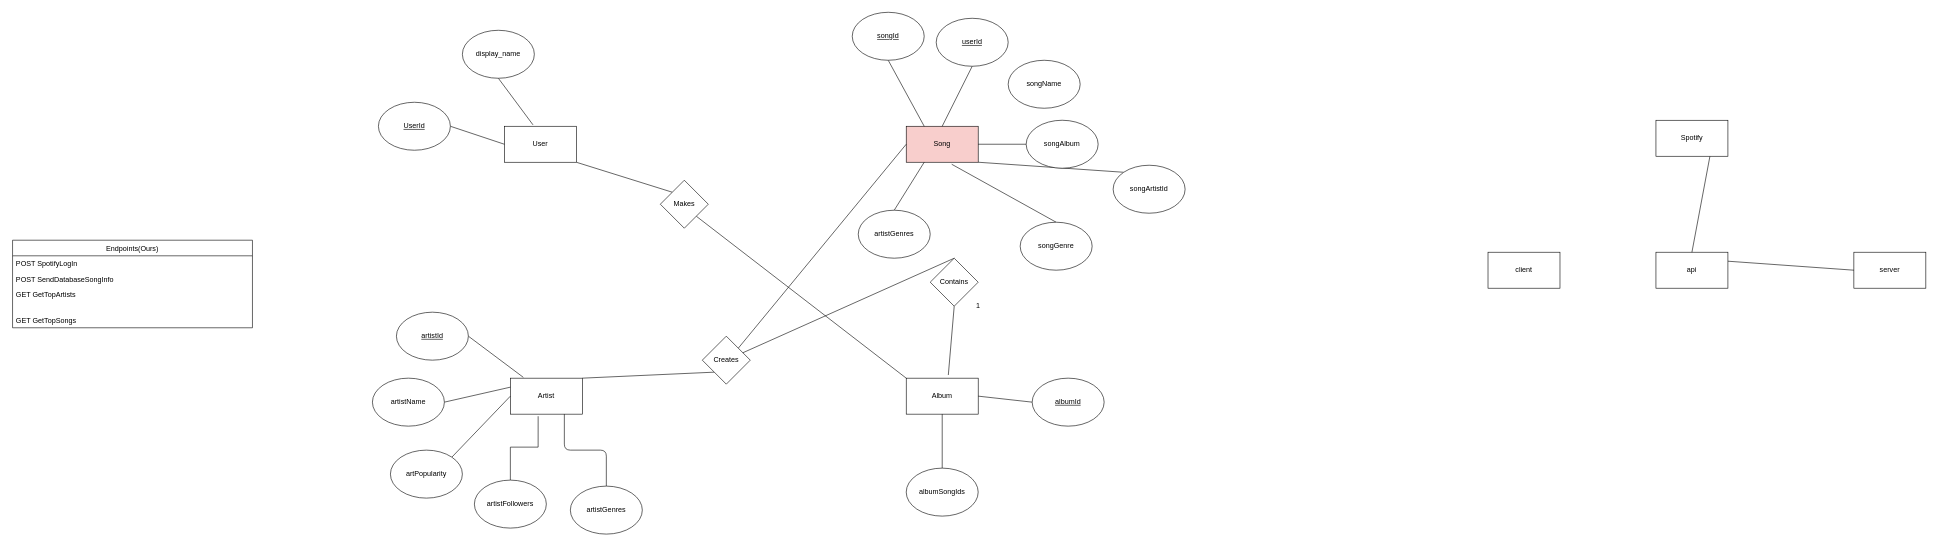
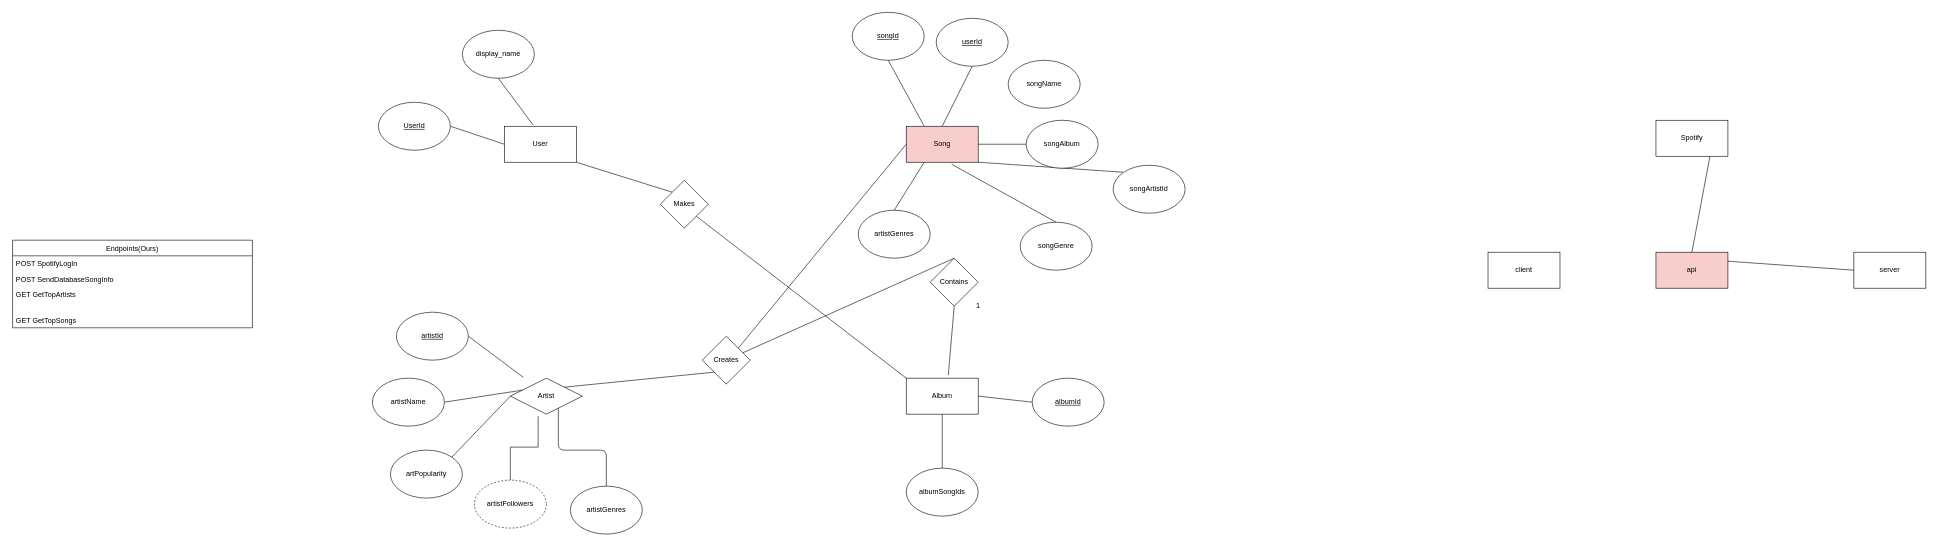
  <mxCell id="0" />
  <mxCell id="1" parent="0" />
  <mxCell id="2" value="User" style="rounded=0;whiteSpace=wrap;html=1;" parent="1" vertex="1"><mxGeometry x="840" y="210" width="120" height="60" as="geometry" /></mxCell>
  <mxCell id="3" value="Song" style="rounded=0;whiteSpace=wrap;html=1;fillColor=#f8cecc;" parent="1" vertex="1"><mxGeometry x="1510" y="210" width="120" height="60" as="geometry" /></mxCell>
- <mxCell id="4" value="Artist&lt;br&gt;" style="rounded=0;whiteSpace=wrap;html=1;" parent="1" vertex="1"><mxGeometry x="850" y="630" width="120" height="60" as="geometry" /></mxCell>
+ <mxCell id="4" value="Artist&lt;br&gt;" style="rhombus;whiteSpace=wrap;html=1;" parent="1" vertex="1"><mxGeometry x="850" y="630" width="120" height="60" as="geometry" /></mxCell>
  <mxCell id="5" value="Album" style="rounded=0;whiteSpace=wrap;html=1;" parent="1" vertex="1"><mxGeometry x="1510" y="630" width="120" height="60" as="geometry" /></mxCell>
  <mxCell id="6" style="edgeStyle=none;rounded=1;orthogonalLoop=1;jettySize=auto;html=1;exitX=1;exitY=0.5;exitDx=0;exitDy=0;entryX=0;entryY=0.5;entryDx=0;entryDy=0;endArrow=none;endFill=0;" parent="1" source="7" target="2" edge="1"><mxGeometry relative="1" as="geometry" /></mxCell>
  <mxCell id="7" value="&lt;u&gt;UserId&lt;/u&gt;" style="ellipse;whiteSpace=wrap;html=1;" parent="1" vertex="1"><mxGeometry x="630" y="170" width="120" height="80" as="geometry" /></mxCell>
  <mxCell id="8" style="edgeStyle=none;rounded=1;orthogonalLoop=1;jettySize=auto;html=1;exitX=0.5;exitY=1;exitDx=0;exitDy=0;entryX=0.398;entryY=-0.039;entryDx=0;entryDy=0;entryPerimeter=0;endArrow=none;endFill=0;" parent="1" source="9" target="2" edge="1"><mxGeometry relative="1" as="geometry" /></mxCell>
  <mxCell id="9" value="display_name" style="ellipse;whiteSpace=wrap;html=1;" parent="1" vertex="1"><mxGeometry x="770" y="50" width="120" height="80" as="geometry" /></mxCell>
  <mxCell id="10" style="edgeStyle=none;rounded=1;orthogonalLoop=1;jettySize=auto;html=1;exitX=1;exitY=0.5;exitDx=0;exitDy=0;entryX=0.18;entryY=-0.023;entryDx=0;entryDy=0;entryPerimeter=0;endArrow=none;endFill=0;" parent="1" source="11" target="4" edge="1"><mxGeometry relative="1" as="geometry" /></mxCell>
  <mxCell id="11" value="&lt;u&gt;artistId&lt;/u&gt;" style="ellipse;whiteSpace=wrap;html=1;" parent="1" vertex="1"><mxGeometry x="660" y="520" width="120" height="80" as="geometry" /></mxCell>
  <mxCell id="12" style="edgeStyle=orthogonalEdgeStyle;rounded=1;orthogonalLoop=1;jettySize=auto;html=1;exitX=0.5;exitY=0;exitDx=0;exitDy=0;entryX=0.75;entryY=1;entryDx=0;entryDy=0;endArrow=none;endFill=0;" parent="1" source="13" target="4" edge="1"><mxGeometry relative="1" as="geometry" /></mxCell>
  <mxCell id="13" value="artistGenres" style="ellipse;whiteSpace=wrap;html=1;" parent="1" vertex="1"><mxGeometry x="950" y="810" width="120" height="80" as="geometry" /></mxCell>
  <mxCell id="14" style="edgeStyle=orthogonalEdgeStyle;rounded=0;orthogonalLoop=1;jettySize=auto;html=1;exitX=0.5;exitY=0;exitDx=0;exitDy=0;entryX=0.386;entryY=1.058;entryDx=0;entryDy=0;entryPerimeter=0;endArrow=none;endFill=0;" parent="1" source="15" target="4" edge="1"><mxGeometry relative="1" as="geometry" /></mxCell>
- <mxCell id="15" value="artistFollowers" style="ellipse;whiteSpace=wrap;html=1;" parent="1" vertex="1"><mxGeometry y="800" width="120" height="80" as="geometry" x="790" /></mxCell>
+ <mxCell id="15" value="artistFollowers" style="ellipse;whiteSpace=wrap;html=1;dashed=1;" parent="1" vertex="1"><mxGeometry y="800" width="120" height="80" as="geometry" x="790" /></mxCell>
  <mxCell id="16" style="rounded=1;orthogonalLoop=1;jettySize=auto;html=1;exitX=1;exitY=0;exitDx=0;exitDy=0;entryX=0;entryY=0.5;entryDx=0;entryDy=0;endArrow=none;endFill=0;" parent="1" source="17" target="4" edge="1"><mxGeometry relative="1" as="geometry" /></mxCell>
  <mxCell id="17" value="artPopularity" style="ellipse;whiteSpace=wrap;html=1;" parent="1" vertex="1"><mxGeometry x="650" y="750" width="120" height="80" as="geometry" /></mxCell>
  <mxCell id="18" style="edgeStyle=none;rounded=1;orthogonalLoop=1;jettySize=auto;html=1;exitX=1;exitY=0.5;exitDx=0;exitDy=0;entryX=0;entryY=0.25;entryDx=0;entryDy=0;endArrow=none;endFill=0;" parent="1" source="19" target="4" edge="1"><mxGeometry relative="1" as="geometry" /></mxCell>
  <mxCell id="19" value="artistName" style="ellipse;whiteSpace=wrap;html=1;" parent="1" vertex="1"><mxGeometry x="620" y="630" width="120" height="80" as="geometry" /></mxCell>
  <mxCell id="20" style="edgeStyle=none;rounded=1;orthogonalLoop=1;jettySize=auto;html=1;exitX=0;exitY=0.5;exitDx=0;exitDy=0;entryX=1;entryY=0.5;entryDx=0;entryDy=0;endArrow=none;endFill=0;" parent="1" source="21" target="5" edge="1"><mxGeometry relative="1" as="geometry" /></mxCell>
  <mxCell id="21" value="&lt;u&gt;albumId&lt;/u&gt;" style="ellipse;whiteSpace=wrap;html=1;" parent="1" vertex="1"><mxGeometry x="1720" y="630" width="120" height="80" as="geometry" /></mxCell>
  <mxCell id="22" style="edgeStyle=none;rounded=1;orthogonalLoop=1;jettySize=auto;html=1;exitX=0.5;exitY=0;exitDx=0;exitDy=0;entryX=0.5;entryY=1;entryDx=0;entryDy=0;endArrow=none;endFill=0;" parent="1" source="23" target="5" edge="1"><mxGeometry relative="1" as="geometry" /></mxCell>
  <mxCell id="23" value="albumSongIds" style="ellipse;whiteSpace=wrap;html=1;" parent="1" vertex="1"><mxGeometry x="1510" y="780" width="120" height="80" as="geometry" /></mxCell>
  <mxCell id="24" style="edgeStyle=none;rounded=1;orthogonalLoop=1;jettySize=auto;html=1;exitX=0.5;exitY=0;exitDx=0;exitDy=0;entryX=0.632;entryY=1.056;entryDx=0;entryDy=0;entryPerimeter=0;endArrow=none;endFill=0;" parent="1" source="25" target="3" edge="1"><mxGeometry relative="1" as="geometry" /></mxCell>
  <mxCell id="25" value="songGenre" style="ellipse;whiteSpace=wrap;html=1;" parent="1" vertex="1"><mxGeometry x="1700" y="370" width="120" height="80" as="geometry" /></mxCell>
  <mxCell id="26" style="edgeStyle=none;rounded=1;orthogonalLoop=1;jettySize=auto;html=1;exitX=0;exitY=0;exitDx=0;exitDy=0;entryX=1;entryY=1;entryDx=0;entryDy=0;endArrow=none;endFill=0;" parent="1" source="27" target="3" edge="1"><mxGeometry relative="1" as="geometry" /></mxCell>
  <mxCell id="27" value="songArtistId" style="ellipse;whiteSpace=wrap;html=1;" parent="1" vertex="1"><mxGeometry x="1855" y="275" width="120" height="80" as="geometry" /></mxCell>
  <mxCell id="28" style="edgeStyle=none;rounded=1;orthogonalLoop=1;jettySize=auto;html=1;exitX=0;exitY=0.5;exitDx=0;exitDy=0;entryX=1;entryY=0.5;entryDx=0;entryDy=0;endArrow=none;endFill=0;" parent="1" source="29" target="3" edge="1"><mxGeometry relative="1" as="geometry" /></mxCell>
  <mxCell id="29" value="songAlbum" style="ellipse;whiteSpace=wrap;html=1;" parent="1" vertex="1"><mxGeometry x="1710" y="200" width="120" height="80" as="geometry" /></mxCell>
  <mxCell id="30" value="songName" style="ellipse;whiteSpace=wrap;html=1;" parent="1" vertex="1"><mxGeometry x="1680" y="100" width="120" height="80" as="geometry" /></mxCell>
  <mxCell id="31" style="edgeStyle=none;rounded=1;orthogonalLoop=1;jettySize=auto;html=1;exitX=0.5;exitY=1;exitDx=0;exitDy=0;entryX=0.5;entryY=0;entryDx=0;entryDy=0;endArrow=none;endFill=0;" parent="1" source="32" target="3" edge="1"><mxGeometry relative="1" as="geometry" /></mxCell>
  <mxCell id="32" value="&lt;u&gt;userId&lt;/u&gt;" style="ellipse;whiteSpace=wrap;html=1;" parent="1" vertex="1"><mxGeometry x="1560" y="30" width="120" height="80" as="geometry" /></mxCell>
  <mxCell id="33" style="edgeStyle=none;rounded=1;orthogonalLoop=1;jettySize=auto;html=1;exitX=0.5;exitY=1;exitDx=0;exitDy=0;entryX=0.25;entryY=0;entryDx=0;entryDy=0;endArrow=none;endFill=0;" parent="1" source="34" target="3" edge="1"><mxGeometry relative="1" as="geometry" /></mxCell>
  <mxCell id="34" value="&lt;u&gt;songId&lt;/u&gt;" style="ellipse;whiteSpace=wrap;html=1;" parent="1" vertex="1"><mxGeometry x="1420" y="20" width="120" height="80" as="geometry" /></mxCell>
  <mxCell id="35" style="edgeStyle=none;rounded=1;orthogonalLoop=1;jettySize=auto;html=1;exitX=0.5;exitY=0;exitDx=0;exitDy=0;entryX=0.25;entryY=1;entryDx=0;entryDy=0;endArrow=none;endFill=0;" parent="1" source="36" target="3" edge="1"><mxGeometry relative="1" as="geometry" /></mxCell>
  <mxCell id="36" value="artistGenres" style="ellipse;whiteSpace=wrap;html=1;" parent="1" vertex="1"><mxGeometry x="1430" y="350" width="120" height="80" as="geometry" /></mxCell>
  <mxCell id="37" style="edgeStyle=none;rounded=1;orthogonalLoop=1;jettySize=auto;html=1;exitX=0;exitY=0;exitDx=0;exitDy=0;entryX=1;entryY=1;entryDx=0;entryDy=0;endArrow=none;endFill=0;" parent="1" source="39" target="2" edge="1"><mxGeometry relative="1" as="geometry" /></mxCell>
  <mxCell id="38" style="edgeStyle=none;rounded=1;orthogonalLoop=1;jettySize=auto;html=1;exitX=1;exitY=1;exitDx=0;exitDy=0;entryX=0;entryY=0;entryDx=0;entryDy=0;endArrow=none;endFill=0;" parent="1" source="39" target="5" edge="1"><mxGeometry relative="1" as="geometry" /></mxCell>
  <mxCell id="39" value="Makes" style="rhombus;whiteSpace=wrap;html=1;" parent="1" vertex="1"><mxGeometry x="1100" y="300" width="80" height="80" as="geometry" /></mxCell>
  <mxCell id="40" style="edgeStyle=none;rounded=1;orthogonalLoop=1;jettySize=auto;html=1;exitX=0;exitY=1;exitDx=0;exitDy=0;entryX=1;entryY=0;entryDx=0;entryDy=0;endArrow=none;endFill=0;" parent="1" source="42" target="4" edge="1"><mxGeometry relative="1" as="geometry" /></mxCell>
  <mxCell id="41" style="edgeStyle=none;rounded=1;orthogonalLoop=1;jettySize=auto;html=1;exitX=1;exitY=0;exitDx=0;exitDy=0;entryX=0;entryY=0.5;entryDx=0;entryDy=0;endArrow=none;endFill=0;" parent="1" source="42" target="3" edge="1"><mxGeometry relative="1" as="geometry" /></mxCell>
  <mxCell id="42" value="Creates" style="rhombus;whiteSpace=wrap;html=1;" parent="1" vertex="1"><mxGeometry x="1170" y="560" width="80" height="80" as="geometry" /></mxCell>
  <mxCell id="43" style="edgeStyle=none;rounded=1;orthogonalLoop=1;jettySize=auto;html=1;exitX=0.5;exitY=1;exitDx=0;exitDy=0;entryX=0.585;entryY=-0.087;entryDx=0;entryDy=0;entryPerimeter=0;endArrow=none;endFill=0;" parent="1" source="45" target="5" edge="1"><mxGeometry relative="1" as="geometry" /></mxCell>
  <mxCell id="44" style="edgeStyle=none;rounded=1;orthogonalLoop=1;jettySize=auto;html=1;exitX=0.5;exitY=0;exitDx=0;exitDy=0;endArrow=none;endFill=0;" parent="1" source="45" target="42" edge="1"><mxGeometry relative="1" as="geometry" /></mxCell>
  <mxCell id="45" value="Contains&lt;br&gt;" style="rhombus;whiteSpace=wrap;html=1;" parent="1" vertex="1"><mxGeometry x="1550" y="430" width="80" height="80" as="geometry" /></mxCell>
  <mxCell id="46" value="&lt;blockquote style=&quot;margin: 0 0 0 40px ; border: none ; padding: 0px&quot;&gt;1&lt;/blockquote&gt;" style="text;html=1;strokeColor=none;fillColor=none;align=center;verticalAlign=middle;whiteSpace=wrap;rounded=0;" parent="1" vertex="1"><mxGeometry x="1590" y="500" width="40" height="20" as="geometry" /></mxCell>
  <mxCell id="47" value="server" style="rounded=0;whiteSpace=wrap;html=1;" parent="1" vertex="1"><mxGeometry x="3090" y="420" width="120" height="60" as="geometry" /></mxCell>
  <mxCell id="48" style="edgeStyle=none;rounded=1;orthogonalLoop=1;jettySize=auto;html=1;exitX=1;exitY=0.25;exitDx=0;exitDy=0;entryX=0;entryY=0.5;entryDx=0;entryDy=0;endArrow=none;endFill=0;" parent="1" source="49" target="47" edge="1"><mxGeometry relative="1" as="geometry" /></mxCell>
- <mxCell id="49" value="api" style="rounded=0;whiteSpace=wrap;html=1;" parent="1" vertex="1"><mxGeometry x="2760" y="420" width="120" height="60" as="geometry" /></mxCell>
+ <mxCell id="49" value="api" style="rounded=0;whiteSpace=wrap;html=1;fillColor=#f8cecc;" parent="1" vertex="1"><mxGeometry x="2760" y="420" width="120" height="60" as="geometry" /></mxCell>
  <mxCell id="50" value="client" style="rounded=0;whiteSpace=wrap;html=1;" parent="1" vertex="1"><mxGeometry x="2480" y="420" width="120" height="60" as="geometry" /></mxCell>
  <mxCell id="51" style="edgeStyle=none;rounded=1;orthogonalLoop=1;jettySize=auto;html=1;exitX=0.75;exitY=1;exitDx=0;exitDy=0;entryX=0.5;entryY=0;entryDx=0;entryDy=0;endArrow=none;endFill=0;" parent="1" source="52" target="49" edge="1"><mxGeometry relative="1" as="geometry" /></mxCell>
  <mxCell id="52" value="Spotify" style="rounded=0;whiteSpace=wrap;html=1;" parent="1" vertex="1"><mxGeometry x="2760" y="200" width="120" height="60" as="geometry" /></mxCell>
  <mxCell id="53" value="Endpoints(Ours)" style="swimlane;fontStyle=0;childLayout=stackLayout;horizontal=1;startSize=26;horizontalStack=0;resizeParent=1;resizeParentMax=0;resizeLast=0;collapsible=1;marginBottom=0;" vertex="1" parent="1"><mxGeometry x="20" y="400" width="400" height="146" as="geometry" /></mxCell>
  <mxCell id="54" value="POST SpotifyLogIn" style="text;strokeColor=none;fillColor=none;align=left;verticalAlign=top;spacingLeft=4;spacingRight=4;overflow=hidden;rotatable=0;points=[[0,0.5],[1,0.5]];portConstraint=eastwest;" vertex="1" parent="53"><mxGeometry y="26" width="400" height="26" as="geometry" /></mxCell>
  <mxCell id="55" value="POST SendDatabaseSongInfo" style="text;strokeColor=none;fillColor=none;align=left;verticalAlign=top;spacingLeft=4;spacingRight=4;overflow=hidden;rotatable=0;points=[[0,0.5],[1,0.5]];portConstraint=eastwest;" vertex="1" parent="53"><mxGeometry y="52" width="400" height="26" as="geometry" /></mxCell>
  <mxCell id="56" value="GET GetTopArtists" style="text;strokeColor=none;fillColor=none;align=left;verticalAlign=top;spacingLeft=4;spacingRight=4;overflow=hidden;rotatable=0;points=[[0,0.5],[1,0.5]];portConstraint=eastwest;" vertex="1" parent="53"><mxGeometry y="78" width="400" height="42" as="geometry" /></mxCell>
  <mxCell id="57" value="GET GetTopSongs" style="text;strokeColor=none;fillColor=none;align=left;verticalAlign=top;spacingLeft=4;spacingRight=4;overflow=hidden;rotatable=0;points=[[0,0.5],[1,0.5]];portConstraint=eastwest;" vertex="1" parent="53"><mxGeometry y="120" width="400" height="26" as="geometry" /></mxCell>
